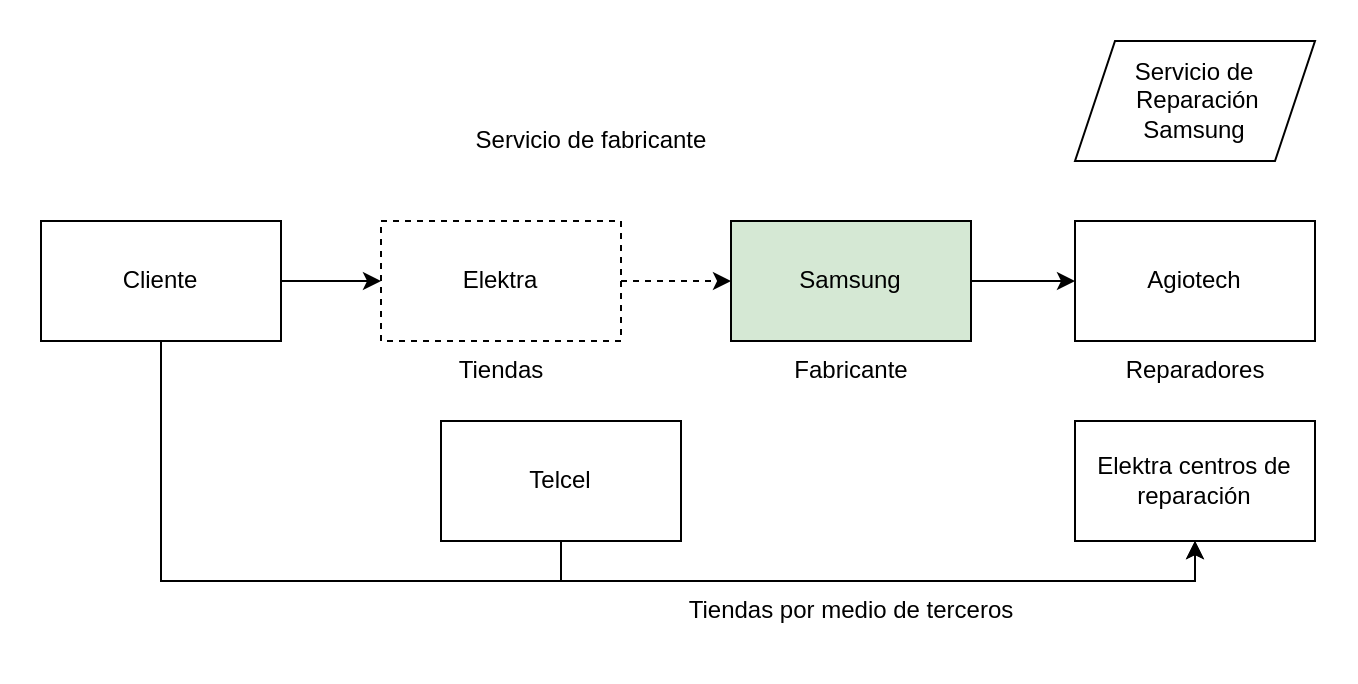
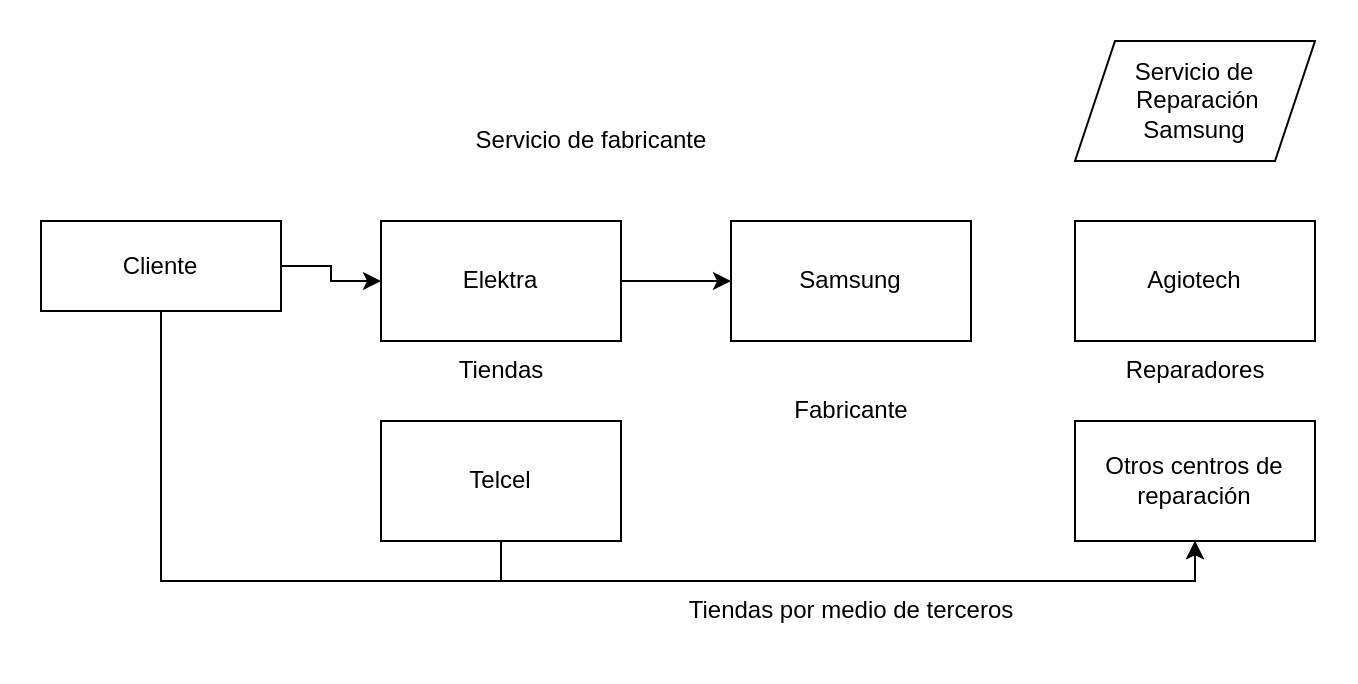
  <mxCell id="0" />
  <mxCell id="1" parent="0" />
- <mxCell id="2" style="edgeStyle=orthogonalEdgeStyle;rounded=0;orthogonalLoop=1;jettySize=auto;html=1;exitX=1;exitY=0.5;exitDx=0;exitDy=0;entryX=0;entryY=0.5;entryDx=0;entryDy=0;" edge="1" parent="1" source="3" target="13"><mxGeometry relative="1" as="geometry" /></mxCell>
- <mxCell id="3" value="Samsung" style="rounded=0;whiteSpace=wrap;html=1;fillColor=#d5e8d4;" vertex="1" parent="1"><mxGeometry x="365" y="110" width="120" height="60" as="geometry" /></mxCell>
- <mxCell id="4" value="Fabricante" style="text;html=1;align=center;verticalAlign=middle;resizable=0;points=[];autosize=1;strokeColor=none;fillColor=none;" vertex="1" parent="1"><mxGeometry x="385" y="170" width="80" height="30" as="geometry" /></mxCell>
+ <mxCell id="3" value="Samsung" style="rounded=0;whiteSpace=wrap;html=1;" vertex="1" parent="1"><mxGeometry x="365" y="110" width="120" height="60" as="geometry" /></mxCell>
+ <mxCell id="4" value="Fabricante" style="text;html=1;align=center;verticalAlign=middle;resizable=0;points=[];autosize=1;strokeColor=none;fillColor=none;" vertex="1" parent="1"><mxGeometry x="385" y="190" width="80" height="30" as="geometry" /></mxCell>
  <mxCell id="5" style="edgeStyle=orthogonalEdgeStyle;rounded=0;orthogonalLoop=1;jettySize=auto;html=1;entryX=0;entryY=0.5;entryDx=0;entryDy=0;" edge="1" parent="1" source="7" target="11"><mxGeometry relative="1" as="geometry" /></mxCell>
  <mxCell id="6" style="edgeStyle=orthogonalEdgeStyle;rounded=0;orthogonalLoop=1;jettySize=auto;html=1;exitX=0.5;exitY=1;exitDx=0;exitDy=0;entryX=0.5;entryY=1;entryDx=0;entryDy=0;" edge="1" parent="1" source="7" target="17"><mxGeometry relative="1" as="geometry" /></mxCell>
- <mxCell id="7" value="Cliente" style="rounded=0;whiteSpace=wrap;html=1;" vertex="1" parent="1"><mxGeometry x="20" y="110" width="120" height="60" as="geometry" /></mxCell>
+ <mxCell id="7" value="Cliente" style="rounded=0;whiteSpace=wrap;html=1;" vertex="1" parent="1"><mxGeometry x="20" y="110" width="120" height="45" as="geometry" /></mxCell>
  <mxCell id="8" style="edgeStyle=orthogonalEdgeStyle;rounded=0;orthogonalLoop=1;jettySize=auto;html=1;exitX=0.5;exitY=1;exitDx=0;exitDy=0;entryX=0.5;entryY=1;entryDx=0;entryDy=0;" edge="1" parent="1" source="9" target="17"><mxGeometry relative="1" as="geometry" /></mxCell>
- <mxCell id="9" value="Telcel" style="rounded=0;whiteSpace=wrap;html=1;" vertex="1" parent="1"><mxGeometry x="220" y="210" width="120" height="60" as="geometry" /></mxCell>
- <mxCell id="10" style="edgeStyle=orthogonalEdgeStyle;rounded=0;orthogonalLoop=1;jettySize=auto;html=1;exitX=1;exitY=0.5;exitDx=0;exitDy=0;entryX=0;entryY=0.5;entryDx=0;entryDy=0;dashed=1;" edge="1" parent="1" source="11" target="3"><mxGeometry relative="1" as="geometry" /></mxCell>
- <mxCell id="11" value="Elektra" style="rounded=0;whiteSpace=wrap;html=1;dashed=1;" vertex="1" parent="1"><mxGeometry x="190" y="110" width="120" height="60" as="geometry" /></mxCell>
+ <mxCell id="9" value="Telcel" style="rounded=0;whiteSpace=wrap;html=1;" vertex="1" parent="1"><mxGeometry x="190" y="210" width="120" height="60" as="geometry" /></mxCell>
+ <mxCell id="10" style="edgeStyle=orthogonalEdgeStyle;rounded=0;orthogonalLoop=1;jettySize=auto;html=1;exitX=1;exitY=0.5;exitDx=0;exitDy=0;entryX=0;entryY=0.5;entryDx=0;entryDy=0;" edge="1" parent="1" source="11" target="3"><mxGeometry relative="1" as="geometry" /></mxCell>
+ <mxCell id="11" value="Elektra" style="rounded=0;whiteSpace=wrap;html=1;" vertex="1" parent="1"><mxGeometry x="190" y="110" width="120" height="60" as="geometry" /></mxCell>
  <mxCell id="12" value="Tiendas" style="text;html=1;align=center;verticalAlign=middle;resizable=0;points=[];autosize=1;strokeColor=none;fillColor=none;" vertex="1" parent="1"><mxGeometry x="215" y="170" width="70" height="30" as="geometry" /></mxCell>
  <mxCell id="13" value="Agiotech" style="rounded=0;whiteSpace=wrap;html=1;" vertex="1" parent="1"><mxGeometry x="537" y="110" width="120" height="60" as="geometry" /></mxCell>
  <mxCell id="14" value="Servicio de fabricante" style="text;html=1;align=center;verticalAlign=middle;resizable=0;points=[];autosize=1;strokeColor=none;fillColor=none;" vertex="1" parent="1"><mxGeometry x="225" y="55" width="140" height="30" as="geometry" /></mxCell>
  <mxCell id="15" value="Reparadores" style="text;html=1;align=center;verticalAlign=middle;resizable=0;points=[];autosize=1;strokeColor=none;fillColor=none;" vertex="1" parent="1"><mxGeometry x="552" y="170" width="90" height="30" as="geometry" /></mxCell>
  <mxCell id="16" value="Tiendas por medio de terceros" style="text;html=1;align=center;verticalAlign=middle;resizable=0;points=[];autosize=1;strokeColor=none;fillColor=none;" vertex="1" parent="1"><mxGeometry x="330" y="290" width="190" height="30" as="geometry" /></mxCell>
- <mxCell id="17" value="Elektra centros de reparación" style="rounded=0;whiteSpace=wrap;html=1;" vertex="1" parent="1"><mxGeometry x="537" y="210" width="120" height="60" as="geometry" /></mxCell>
+ <mxCell id="17" value="Otros centros de reparación" style="rounded=0;whiteSpace=wrap;html=1;" vertex="1" parent="1"><mxGeometry x="537" y="210" width="120" height="60" as="geometry" /></mxCell>
  <mxCell id="18" value="Servicio de&lt;br&gt;&amp;nbsp;Reparación Samsung" style="shape=parallelogram;perimeter=parallelogramPerimeter;whiteSpace=wrap;html=1;fixedSize=1;" vertex="1" parent="1"><mxGeometry x="537" y="20" width="120" height="60" as="geometry" /></mxCell>
